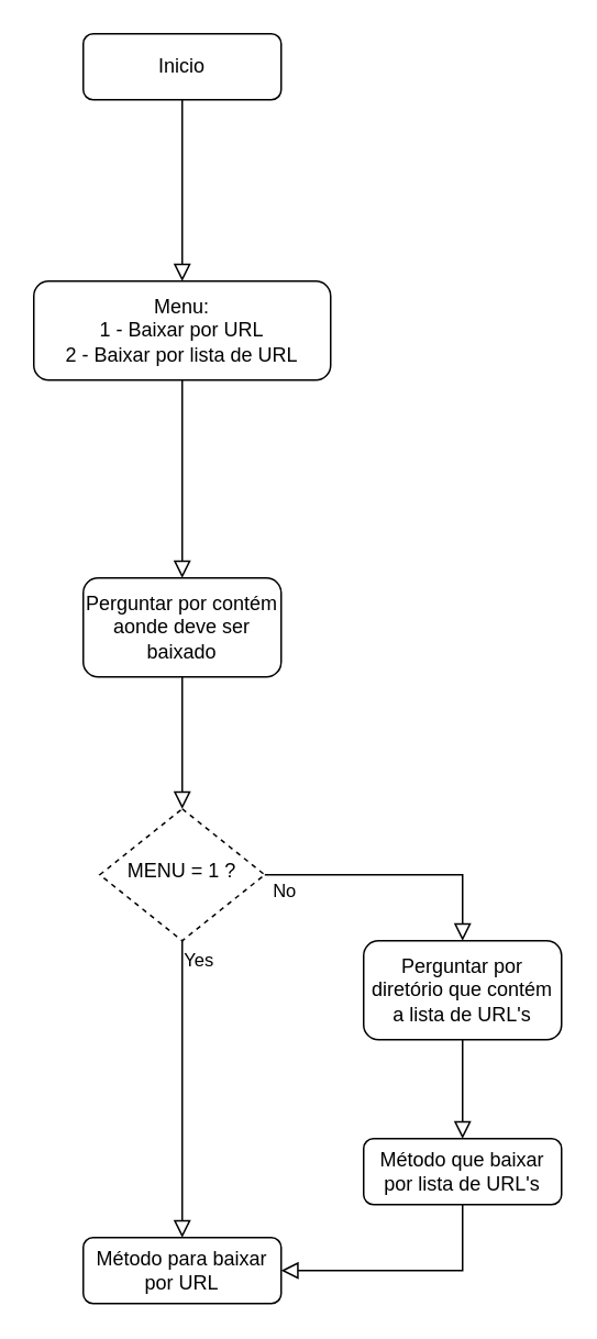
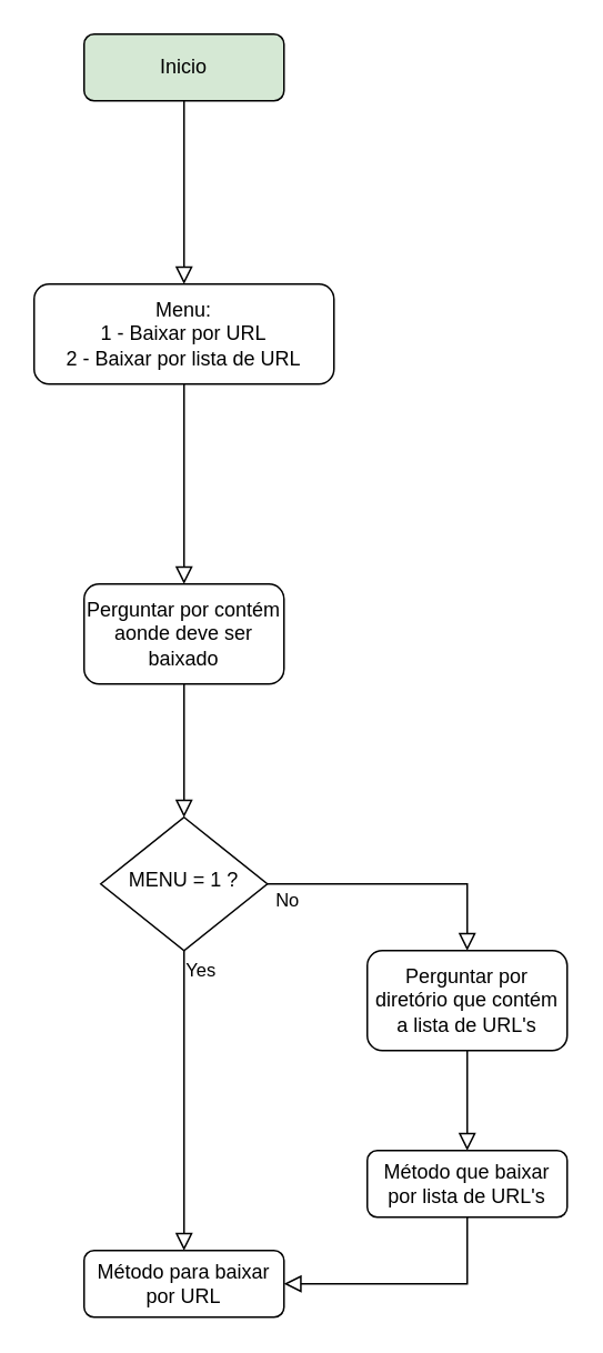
  <mxCell id="0" />
  <mxCell id="1" parent="0" />
  <mxCell id="2" value="" style="rounded=0;html=1;jettySize=auto;orthogonalLoop=1;fontSize=11;endArrow=block;endFill=0;endSize=8;strokeWidth=1;shadow=0;labelBackgroundColor=none;edgeStyle=orthogonalEdgeStyle;entryX=0.5;entryY=0;entryDx=0;entryDy=0;" parent="1" source="3" target="9" edge="1"><mxGeometry relative="1" as="geometry"><mxPoint x="110" y="160" as="targetPoint" /></mxGeometry></mxCell>
- <mxCell id="3" value="Inicio" style="rounded=1;whiteSpace=wrap;html=1;fontSize=12;glass=0;strokeWidth=1;shadow=0;" parent="1" vertex="1"><mxGeometry x="50" y="20" width="120" height="40" as="geometry" /></mxCell>
+ <mxCell id="3" value="Inicio" style="rounded=1;whiteSpace=wrap;html=1;fontSize=12;glass=0;strokeWidth=1;shadow=0;fillColor=#d5e8d4;" parent="1" vertex="1"><mxGeometry x="50" y="20" width="120" height="40" as="geometry" /></mxCell>
  <mxCell id="4" value="Yes" style="rounded=0;html=1;jettySize=auto;orthogonalLoop=1;fontSize=11;endArrow=block;endFill=0;endSize=8;strokeWidth=1;shadow=0;labelBackgroundColor=none;edgeStyle=orthogonalEdgeStyle;exitX=0.5;exitY=1;exitDx=0;exitDy=0;" parent="1" source="6" target="7" edge="1"><mxGeometry x="-0.867" y="10" relative="1" as="geometry"><mxPoint as="offset" /><mxPoint x="60" y="530" as="sourcePoint" /></mxGeometry></mxCell>
  <mxCell id="5" value="No" style="edgeStyle=orthogonalEdgeStyle;rounded=0;html=1;jettySize=auto;orthogonalLoop=1;fontSize=11;endArrow=block;endFill=0;endSize=8;strokeWidth=1;shadow=0;labelBackgroundColor=none;exitX=1;exitY=0.5;exitDx=0;exitDy=0;entryX=0.5;entryY=0;entryDx=0;entryDy=0;" parent="1" source="6" target="14" edge="1"><mxGeometry x="-0.846" y="-10" relative="1" as="geometry"><mxPoint as="offset" /><mxPoint x="150" y="530" as="sourcePoint" /></mxGeometry></mxCell>
- <mxCell id="6" value="MENU = 1 ?" style="rhombus;whiteSpace=wrap;html=1;shadow=0;fontFamily=Helvetica;fontSize=12;align=center;strokeWidth=1;spacing=6;spacingTop=-4;dashed=1;" parent="1" vertex="1"><mxGeometry x="60" y="490" width="100" height="80" as="geometry" /></mxCell>
+ <mxCell id="6" value="MENU = 1 ?" style="rhombus;whiteSpace=wrap;html=1;shadow=0;fontFamily=Helvetica;fontSize=12;align=center;strokeWidth=1;spacing=6;spacingTop=-4;" parent="1" vertex="1"><mxGeometry x="60" y="490" width="100" height="80" as="geometry" /></mxCell>
  <mxCell id="7" value="Método para baixar por URL" style="rounded=1;whiteSpace=wrap;html=1;fontSize=12;glass=0;strokeWidth=1;shadow=0;" parent="1" vertex="1"><mxGeometry x="50" y="750" width="120" height="40" as="geometry" /></mxCell>
  <mxCell id="8" value="Método que baixar por lista de URL's" style="rounded=1;whiteSpace=wrap;html=1;fontSize=12;glass=0;strokeWidth=1;shadow=0;" parent="1" vertex="1"><mxGeometry x="220" y="690" width="120" height="40" as="geometry" /></mxCell>
  <mxCell id="9" value="Menu:&lt;br&gt;1 - Baixar por URL&lt;br&gt;2 - Baixar por lista de URL" style="rounded=1;whiteSpace=wrap;html=1;" vertex="1" parent="1"><mxGeometry x="20" y="170" width="180" height="60" as="geometry" /></mxCell>
  <mxCell id="10" value="" style="rounded=0;html=1;jettySize=auto;orthogonalLoop=1;fontSize=11;endArrow=block;endFill=0;endSize=8;strokeWidth=1;shadow=0;labelBackgroundColor=none;edgeStyle=orthogonalEdgeStyle;exitX=0.5;exitY=1;exitDx=0;exitDy=0;entryX=0.5;entryY=0;entryDx=0;entryDy=0;" edge="1" parent="1" source="9" target="11"><mxGeometry relative="1" as="geometry"><mxPoint x="120" y="70" as="sourcePoint" /><mxPoint x="120" y="180" as="targetPoint" /></mxGeometry></mxCell>
  <mxCell id="11" value="Perguntar por contém aonde deve ser baixado&lt;br&gt;" style="rounded=1;whiteSpace=wrap;html=1;" vertex="1" parent="1"><mxGeometry x="50" y="350" width="120" height="60" as="geometry" /></mxCell>
  <mxCell id="12" value="" style="rounded=0;html=1;jettySize=auto;orthogonalLoop=1;fontSize=11;endArrow=block;endFill=0;endSize=8;strokeWidth=1;shadow=0;labelBackgroundColor=none;edgeStyle=orthogonalEdgeStyle;exitX=0.5;exitY=1;exitDx=0;exitDy=0;entryX=0.5;entryY=0;entryDx=0;entryDy=0;" edge="1" parent="1" source="11" target="6"><mxGeometry relative="1" as="geometry"><mxPoint x="120" y="240" as="sourcePoint" /><mxPoint x="120" y="360" as="targetPoint" /></mxGeometry></mxCell>
  <mxCell id="13" value="" style="rounded=0;html=1;jettySize=auto;orthogonalLoop=1;fontSize=11;endArrow=block;endFill=0;endSize=8;strokeWidth=1;shadow=0;labelBackgroundColor=none;edgeStyle=orthogonalEdgeStyle;exitX=0.5;exitY=1;exitDx=0;exitDy=0;entryX=1;entryY=0.5;entryDx=0;entryDy=0;" edge="1" parent="1" source="8" target="7"><mxGeometry relative="1" as="geometry"><mxPoint x="120" y="420" as="sourcePoint" /><mxPoint x="120" y="500" as="targetPoint" /></mxGeometry></mxCell>
  <mxCell id="14" value="Perguntar por diretório que contém a lista de URL's" style="rounded=1;whiteSpace=wrap;html=1;" vertex="1" parent="1"><mxGeometry x="220" y="570" width="120" height="60" as="geometry" /></mxCell>
  <mxCell id="15" value="" style="rounded=0;html=1;jettySize=auto;orthogonalLoop=1;fontSize=11;endArrow=block;endFill=0;endSize=8;strokeWidth=1;shadow=0;labelBackgroundColor=none;edgeStyle=orthogonalEdgeStyle;exitX=0.5;exitY=1;exitDx=0;exitDy=0;entryX=0.5;entryY=0;entryDx=0;entryDy=0;" edge="1" parent="1" source="14" target="8"><mxGeometry relative="1" as="geometry"><mxPoint x="120" y="420" as="sourcePoint" /><mxPoint x="120" y="500" as="targetPoint" /></mxGeometry></mxCell>
